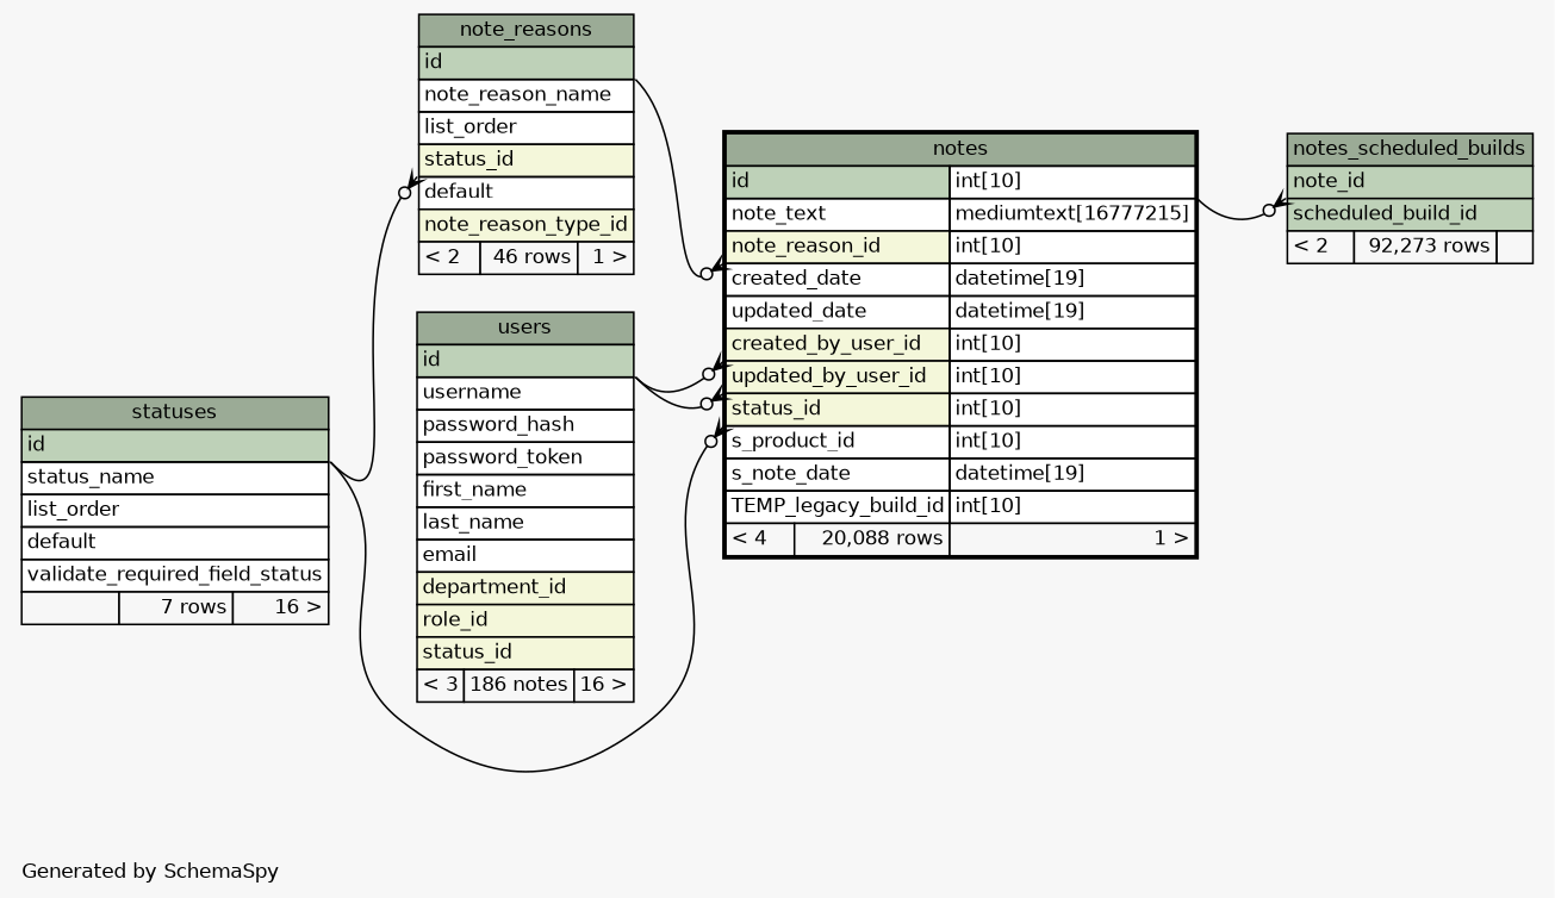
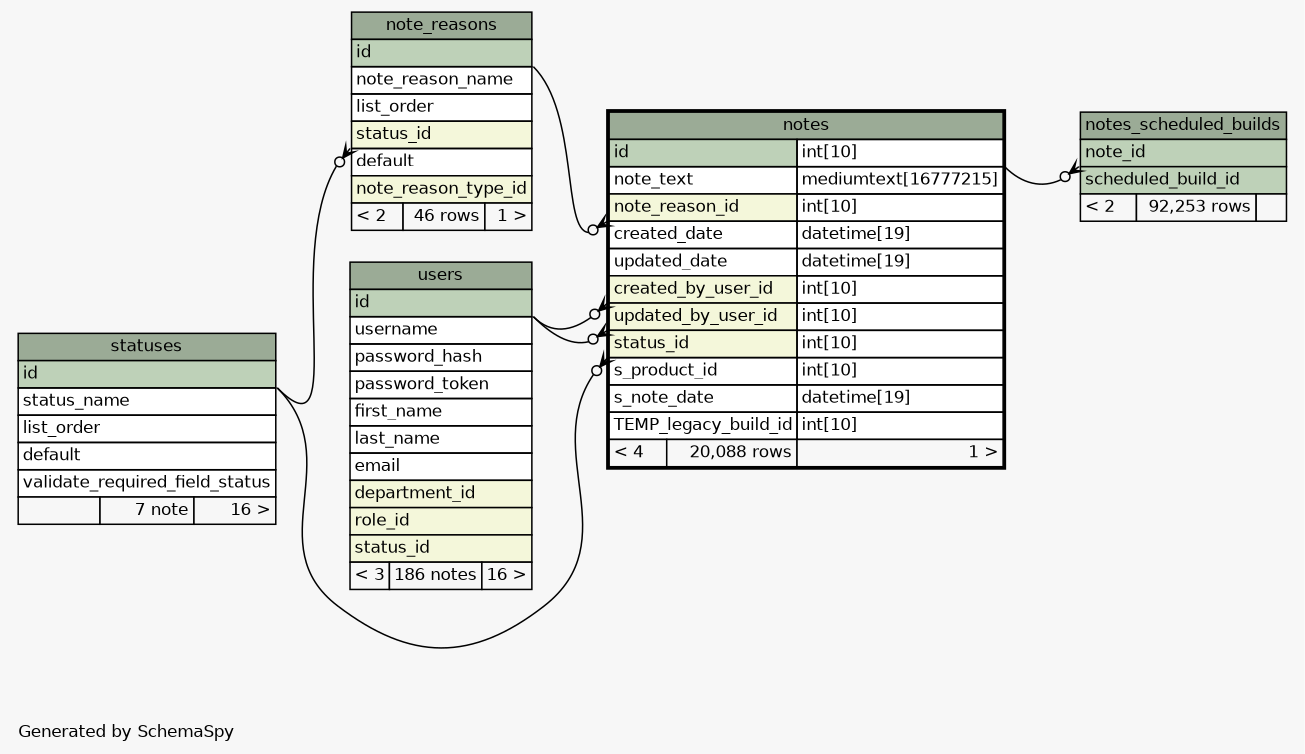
  digraph {
    bgcolor="#f7f7f7"
    fontname=Helvetica
    fontsize=11
    label="\nGenerated by SchemaSpy"
    labeljust=l
    nodesep=0.18
    rankdir=RL
    ranksep=0.46
    node [fontname=Helvetica fontsize=11 shape=plaintext]
    edge [arrowhead=none arrowsize=0.8 arrowtail=crowodot dir=back headport="id:se" tailport="status_id:sw"]
    n1 [label=<     <TABLE BORDER="0" CELLBORDER="1" CELLSPACING="0" BGCOLOR="#ffffff">       <TR><TD COLSPAN="3" BGCOLOR="#9bab96" ALIGN="CENTER">note_reasons</TD></TR>       <TR><TD PORT="id" COLSPAN="3" BGCOLOR="#bed1b8" ALIGN="LEFT">id</TD></TR>       <TR><TD PORT="note_reason_name" COLSPAN="3" ALIGN="LEFT">note_reason_name</TD></TR>       <TR><TD PORT="list_order" COLSPAN="3" ALIGN="LEFT">list_order</TD></TR>       <TR><TD PORT="status_id" COLSPAN="3" BGCOLOR="#f4f7da" ALIGN="LEFT">status_id</TD></TR>       <TR><TD PORT="default" COLSPAN="3" ALIGN="LEFT">default</TD></TR>       <TR><TD PORT="note_reason_type_id" COLSPAN="3" BGCOLOR="#f4f7da" ALIGN="LEFT">note_reason_type_id</TD></TR>       <TR><TD ALIGN="LEFT" BGCOLOR="#f7f7f7">&lt; 2</TD><TD ALIGN="RIGHT" BGCOLOR="#f7f7f7">46 rows</TD><TD ALIGN="RIGHT" BGCOLOR="#f7f7f7">1 &gt;</TD></TR>     </TABLE>>]
-   n2 [label=<     <TABLE BORDER="0" CELLBORDER="1" CELLSPACING="0" BGCOLOR="#ffffff">       <TR><TD COLSPAN="3" BGCOLOR="#9bab96" ALIGN="CENTER">statuses</TD></TR>       <TR><TD PORT="id" COLSPAN="3" BGCOLOR="#bed1b8" ALIGN="LEFT">id</TD></TR>       <TR><TD PORT="status_name" COLSPAN="3" ALIGN="LEFT">status_name</TD></TR>       <TR><TD PORT="list_order" COLSPAN="3" ALIGN="LEFT">list_order</TD></TR>       <TR><TD PORT="default" COLSPAN="3" ALIGN="LEFT">default</TD></TR>       <TR><TD PORT="validate_required_field_status" COLSPAN="3" ALIGN="LEFT">validate_required_field_status</TD></TR>       <TR><TD ALIGN="LEFT" BGCOLOR="#f7f7f7">  </TD><TD ALIGN="RIGHT" BGCOLOR="#f7f7f7">7 rows</TD><TD ALIGN="RIGHT" BGCOLOR="#f7f7f7">16 &gt;</TD></TR>     </TABLE>>]
+   n2 [label=<     <TABLE BORDER="0" CELLBORDER="1" CELLSPACING="0" BGCOLOR="#ffffff">       <TR><TD COLSPAN="3" BGCOLOR="#9bab96" ALIGN="CENTER">statuses</TD></TR>       <TR><TD PORT="id" COLSPAN="3" BGCOLOR="#bed1b8" ALIGN="LEFT">id</TD></TR>       <TR><TD PORT="status_name" COLSPAN="3" ALIGN="LEFT">status_name</TD></TR>       <TR><TD PORT="list_order" COLSPAN="3" ALIGN="LEFT">list_order</TD></TR>       <TR><TD PORT="default" COLSPAN="3" ALIGN="LEFT">default</TD></TR>       <TR><TD PORT="validate_required_field_status" COLSPAN="3" ALIGN="LEFT">validate_required_field_status</TD></TR>       <TR><TD ALIGN="LEFT" BGCOLOR="#f7f7f7">  </TD><TD ALIGN="RIGHT" BGCOLOR="#f7f7f7">7 note</TD><TD ALIGN="RIGHT" BGCOLOR="#f7f7f7">16 &gt;</TD></TR>     </TABLE>>]
    n3 [label=<     <TABLE BORDER="2" CELLBORDER="1" CELLSPACING="0" BGCOLOR="#ffffff">       <TR><TD COLSPAN="3" BGCOLOR="#9bab96" ALIGN="CENTER">notes</TD></TR>       <TR><TD PORT="id" COLSPAN="2" BGCOLOR="#bed1b8" ALIGN="LEFT">id</TD><TD PORT="id.type" ALIGN="LEFT">int[10]</TD></TR>       <TR><TD PORT="note_text" COLSPAN="2" ALIGN="LEFT">note_text</TD><TD PORT="note_text.type" ALIGN="LEFT">mediumtext[16777215]</TD></TR>       <TR><TD PORT="note_reason_id" COLSPAN="2" BGCOLOR="#f4f7da" ALIGN="LEFT">note_reason_id</TD><TD PORT="note_reason_id.type" ALIGN="LEFT">int[10]</TD></TR>       <TR><TD PORT="created_date" COLSPAN="2" ALIGN="LEFT">created_date</TD><TD PORT="created_date.type" ALIGN="LEFT">datetime[19]</TD></TR>       <TR><TD PORT="updated_date" COLSPAN="2" ALIGN="LEFT">updated_date</TD><TD PORT="updated_date.type" ALIGN="LEFT">datetime[19]</TD></TR>       <TR><TD PORT="created_by_user_id" COLSPAN="2" BGCOLOR="#f4f7da" ALIGN="LEFT">created_by_user_id</TD><TD PORT="created_by_user_id.type" ALIGN="LEFT">int[10]</TD></TR>       <TR><TD PORT="updated_by_user_id" COLSPAN="2" BGCOLOR="#f4f7da" ALIGN="LEFT">updated_by_user_id</TD><TD PORT="updated_by_user_id.type" ALIGN="LEFT">int[10]</TD></TR>       <TR><TD PORT="status_id" COLSPAN="2" BGCOLOR="#f4f7da" ALIGN="LEFT">status_id</TD><TD PORT="status_id.type" ALIGN="LEFT">int[10]</TD></TR>       <TR><TD PORT="s_product_id" COLSPAN="2" ALIGN="LEFT">s_product_id</TD><TD PORT="s_product_id.type" ALIGN="LEFT">int[10]</TD></TR>       <TR><TD PORT="s_note_date" COLSPAN="2" ALIGN="LEFT">s_note_date</TD><TD PORT="s_note_date.type" ALIGN="LEFT">datetime[19]</TD></TR>       <TR><TD PORT="TEMP_legacy_build_id" COLSPAN="2" ALIGN="LEFT">TEMP_legacy_build_id</TD><TD PORT="TEMP_legacy_build_id.type" ALIGN="LEFT">int[10]</TD></TR>       <TR><TD ALIGN="LEFT" BGCOLOR="#f7f7f7">&lt; 4</TD><TD ALIGN="RIGHT" BGCOLOR="#f7f7f7">20,088 rows</TD><TD ALIGN="RIGHT" BGCOLOR="#f7f7f7">1 &gt;</TD></TR>     </TABLE>>]
    n4 [label=<     <TABLE BORDER="0" CELLBORDER="1" CELLSPACING="0" BGCOLOR="#ffffff">       <TR><TD COLSPAN="3" BGCOLOR="#9bab96" ALIGN="CENTER">users</TD></TR>       <TR><TD PORT="id" COLSPAN="3" BGCOLOR="#bed1b8" ALIGN="LEFT">id</TD></TR>       <TR><TD PORT="username" COLSPAN="3" ALIGN="LEFT">username</TD></TR>       <TR><TD PORT="password_hash" COLSPAN="3" ALIGN="LEFT">password_hash</TD></TR>       <TR><TD PORT="password_token" COLSPAN="3" ALIGN="LEFT">password_token</TD></TR>       <TR><TD PORT="first_name" COLSPAN="3" ALIGN="LEFT">first_name</TD></TR>       <TR><TD PORT="last_name" COLSPAN="3" ALIGN="LEFT">last_name</TD></TR>       <TR><TD PORT="email" COLSPAN="3" ALIGN="LEFT">email</TD></TR>       <TR><TD PORT="department_id" COLSPAN="3" BGCOLOR="#f4f7da" ALIGN="LEFT">department_id</TD></TR>       <TR><TD PORT="role_id" COLSPAN="3" BGCOLOR="#f4f7da" ALIGN="LEFT">role_id</TD></TR>       <TR><TD PORT="status_id" COLSPAN="3" BGCOLOR="#f4f7da" ALIGN="LEFT">status_id</TD></TR>       <TR><TD ALIGN="LEFT" BGCOLOR="#f7f7f7">&lt; 3</TD><TD ALIGN="RIGHT" BGCOLOR="#f7f7f7">186 notes</TD><TD ALIGN="RIGHT" BGCOLOR="#f7f7f7">16 &gt;</TD></TR>     </TABLE>>]
-   n5 [label=<     <TABLE BORDER="0" CELLBORDER="1" CELLSPACING="0" BGCOLOR="#ffffff">       <TR><TD COLSPAN="3" BGCOLOR="#9bab96" ALIGN="CENTER">notes_scheduled_builds</TD></TR>       <TR><TD PORT="note_id" COLSPAN="3" BGCOLOR="#bed1b8" ALIGN="LEFT">note_id</TD></TR>       <TR><TD PORT="scheduled_build_id" COLSPAN="3" BGCOLOR="#bed1b8" ALIGN="LEFT">scheduled_build_id</TD></TR>       <TR><TD ALIGN="LEFT" BGCOLOR="#f7f7f7">&lt; 2</TD><TD ALIGN="RIGHT" BGCOLOR="#f7f7f7">92,273 rows</TD><TD ALIGN="RIGHT" BGCOLOR="#f7f7f7">  </TD></TR>     </TABLE>>]
+   n5 [label=<     <TABLE BORDER="0" CELLBORDER="1" CELLSPACING="0" BGCOLOR="#ffffff">       <TR><TD COLSPAN="3" BGCOLOR="#9bab96" ALIGN="CENTER">notes_scheduled_builds</TD></TR>       <TR><TD PORT="note_id" COLSPAN="3" BGCOLOR="#bed1b8" ALIGN="LEFT">note_id</TD></TR>       <TR><TD PORT="scheduled_build_id" COLSPAN="3" BGCOLOR="#bed1b8" ALIGN="LEFT">scheduled_build_id</TD></TR>       <TR><TD ALIGN="LEFT" BGCOLOR="#f7f7f7">&lt; 2</TD><TD ALIGN="RIGHT" BGCOLOR="#f7f7f7">92,253 rows</TD><TD ALIGN="RIGHT" BGCOLOR="#f7f7f7">  </TD></TR>     </TABLE>>]
    n1 -> n2
    n3 -> n1 [tailport="note_reason_id:sw"]
    n3 -> n2
    n3 -> n4 [tailport="created_by_user_id:sw"]
    n3 -> n4 [tailport="updated_by_user_id:sw"]
    n5 -> n3 [headport="id.type:se" tailport="note_id:sw"]
  }
